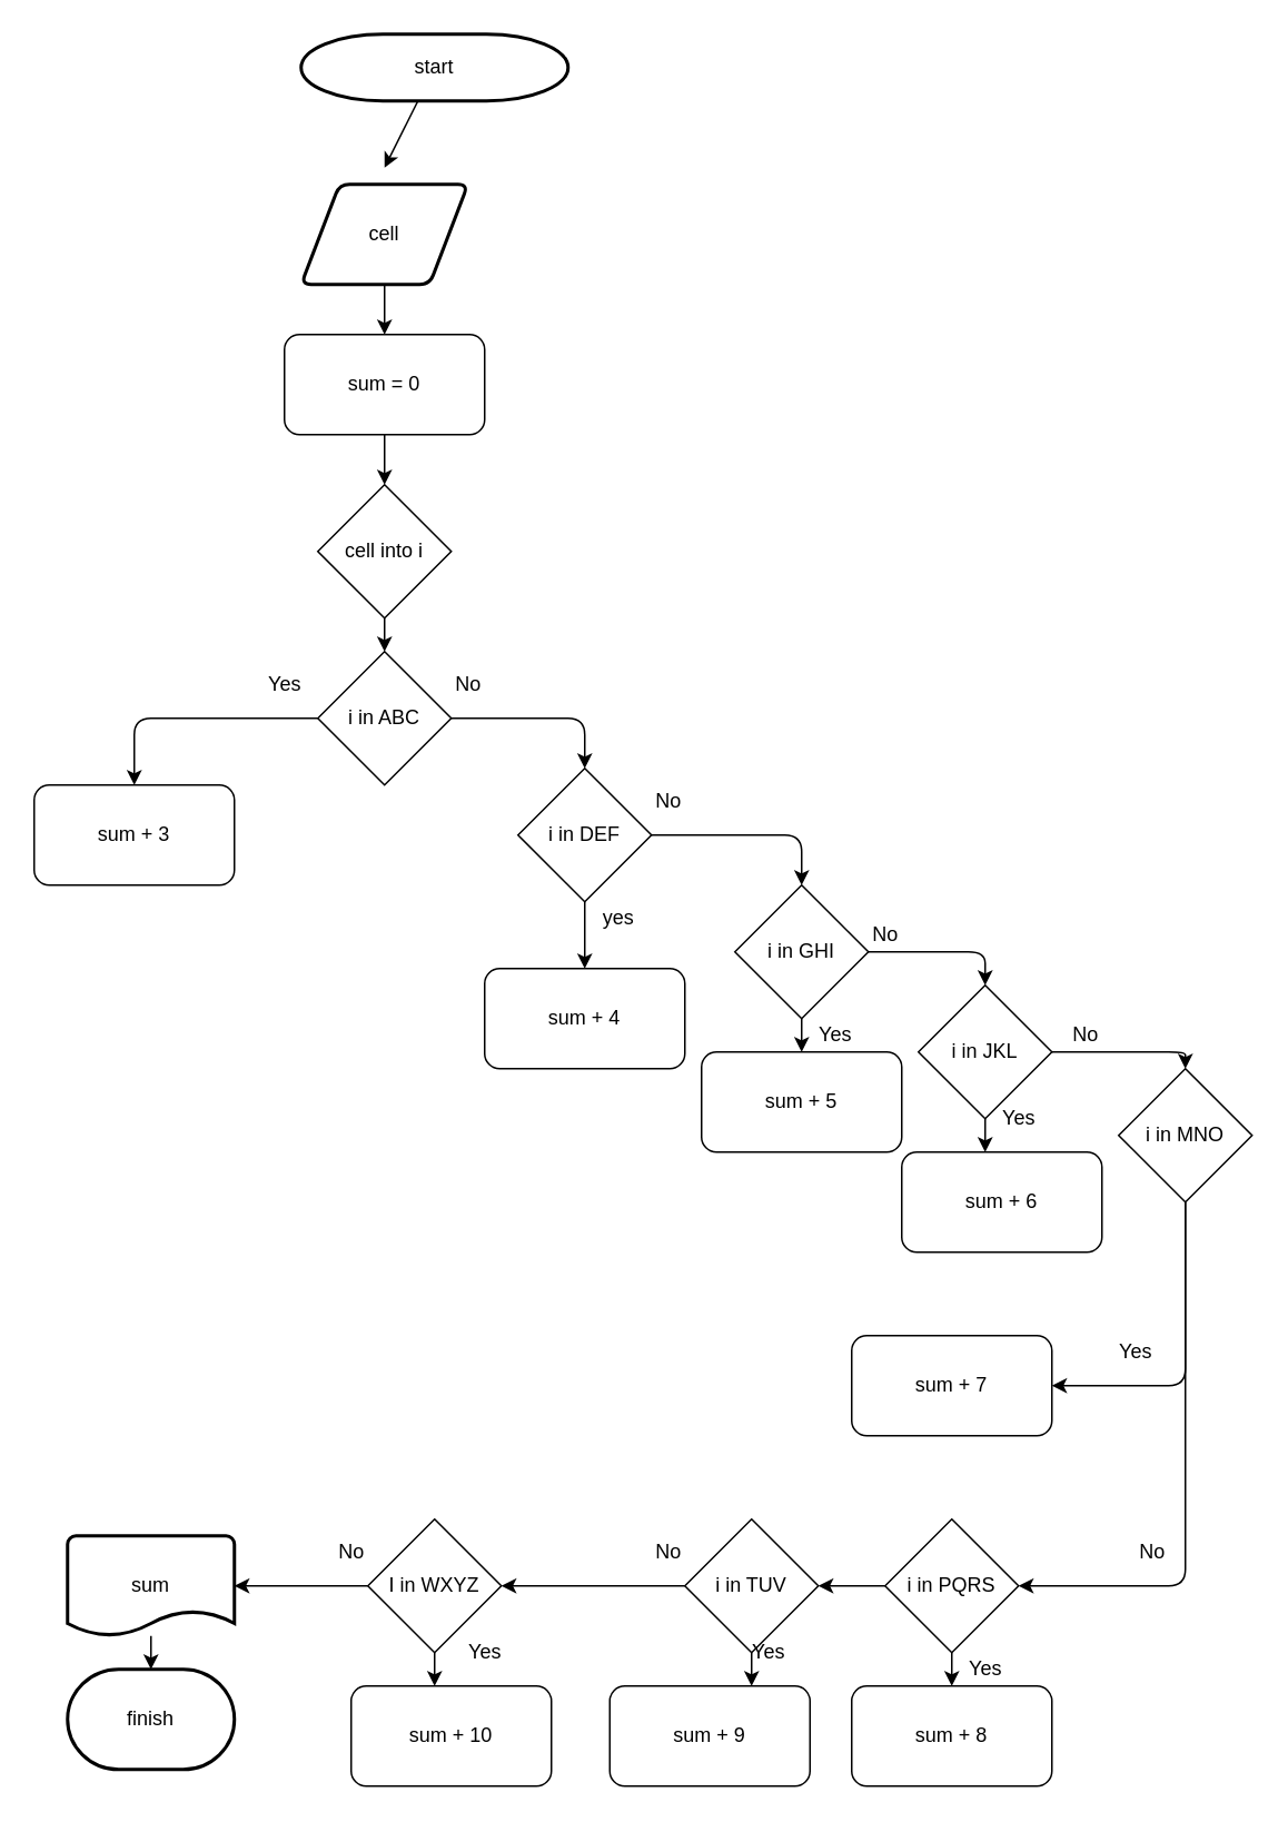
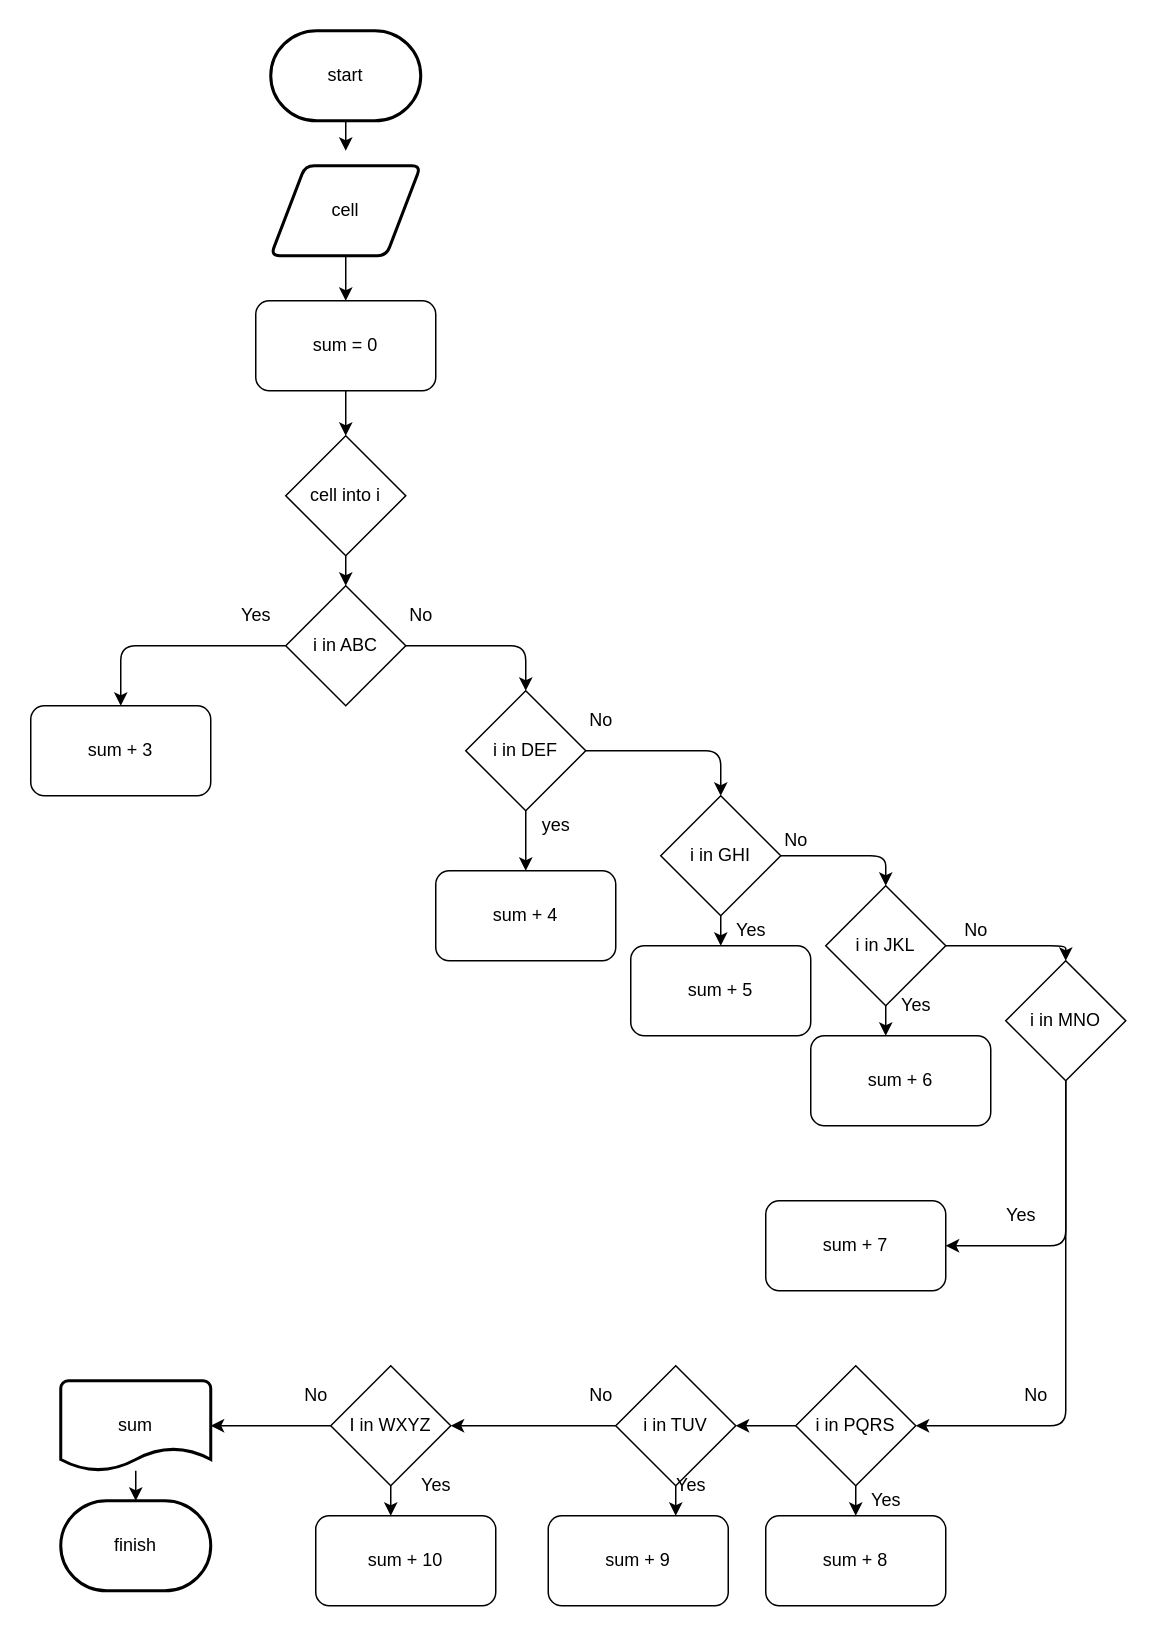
  <mxCell id="0" />
  <mxCell id="1" parent="0" />
  <mxCell id="2" style="edgeStyle=none;html=1;" parent="1" source="3" edge="1"><mxGeometry relative="1" as="geometry"><mxPoint x="230" y="100" as="targetPoint" /></mxGeometry></mxCell>
- <mxCell id="3" value="start" style="strokeWidth=2;html=1;shape=mxgraph.flowchart.terminator;whiteSpace=wrap;" parent="1" vertex="1"><mxGeometry x="180" y="20" width="160" height="40" as="geometry" /></mxCell>
+ <mxCell id="3" value="start" style="strokeWidth=2;html=1;shape=mxgraph.flowchart.terminator;whiteSpace=wrap;" parent="1" vertex="1"><mxGeometry x="180" y="20" width="100" height="60" as="geometry" /></mxCell>
  <mxCell id="4" style="edgeStyle=none;html=1;" parent="1" source="5" edge="1"><mxGeometry relative="1" as="geometry"><mxPoint x="230" y="200" as="targetPoint" /></mxGeometry></mxCell>
  <mxCell id="5" value="cell" style="shape=parallelogram;html=1;strokeWidth=2;perimeter=parallelogramPerimeter;whiteSpace=wrap;rounded=1;arcSize=12;size=0.23;" parent="1" vertex="1"><mxGeometry x="180" y="110" width="100" height="60" as="geometry" /></mxCell>
  <mxCell id="6" style="edgeStyle=none;html=1;" parent="1" source="7" edge="1"><mxGeometry relative="1" as="geometry"><mxPoint x="230" y="290" as="targetPoint" /></mxGeometry></mxCell>
  <mxCell id="7" value="sum = 0" style="rounded=1;whiteSpace=wrap;html=1;" parent="1" vertex="1"><mxGeometry x="170" y="200" width="120" height="60" as="geometry" /></mxCell>
  <mxCell id="8" style="edgeStyle=none;html=1;" parent="1" source="9" edge="1"><mxGeometry relative="1" as="geometry"><mxPoint x="230" y="390" as="targetPoint" /></mxGeometry></mxCell>
  <mxCell id="9" value="cell into i" style="rhombus;whiteSpace=wrap;html=1;" parent="1" vertex="1"><mxGeometry x="190" y="290" width="80" height="80" as="geometry" /></mxCell>
  <mxCell id="10" style="edgeStyle=none;html=1;" parent="1" source="12" edge="1"><mxGeometry relative="1" as="geometry"><mxPoint x="80" y="470" as="targetPoint" /><Array as="points"><mxPoint x="80" y="430" /></Array></mxGeometry></mxCell>
  <mxCell id="11" style="edgeStyle=none;html=1;" parent="1" source="12" edge="1"><mxGeometry relative="1" as="geometry"><mxPoint x="350" y="460" as="targetPoint" /><Array as="points"><mxPoint x="350" y="430" /></Array></mxGeometry></mxCell>
  <mxCell id="12" value="i in ABC" style="rhombus;whiteSpace=wrap;html=1;" parent="1" vertex="1"><mxGeometry x="190" y="390" width="80" height="80" as="geometry" /></mxCell>
  <mxCell id="13" value="No" style="text;html=1;align=center;verticalAlign=middle;resizable=0;points=[];autosize=1;strokeColor=none;fillColor=none;" parent="1" vertex="1"><mxGeometry x="265" y="400" width="30" height="20" as="geometry" /></mxCell>
  <mxCell id="14" value="Yes" style="text;html=1;align=center;verticalAlign=middle;resizable=0;points=[];autosize=1;strokeColor=none;fillColor=none;" parent="1" vertex="1"><mxGeometry x="155" y="400" width="30" height="20" as="geometry" /></mxCell>
  <mxCell id="15" value="sum + 3" style="rounded=1;whiteSpace=wrap;html=1;" parent="1" vertex="1"><mxGeometry x="20" y="470" width="120" height="60" as="geometry" /></mxCell>
  <mxCell id="16" style="edgeStyle=none;html=1;" parent="1" source="18" edge="1"><mxGeometry relative="1" as="geometry"><mxPoint x="480" y="530" as="targetPoint" /><Array as="points"><mxPoint x="480" y="500" /></Array></mxGeometry></mxCell>
  <mxCell id="17" style="edgeStyle=none;html=1;" parent="1" source="18" edge="1"><mxGeometry relative="1" as="geometry"><mxPoint x="350" y="580" as="targetPoint" /></mxGeometry></mxCell>
  <mxCell id="18" value="i in DEF" style="rhombus;whiteSpace=wrap;html=1;" parent="1" vertex="1"><mxGeometry x="310" y="460" width="80" height="80" as="geometry" /></mxCell>
  <mxCell id="19" value="yes&lt;br&gt;" style="text;html=1;align=center;verticalAlign=middle;resizable=0;points=[];autosize=1;strokeColor=none;fillColor=none;" parent="1" vertex="1"><mxGeometry x="355" y="540" width="30" height="20" as="geometry" /></mxCell>
  <mxCell id="20" value="sum + 4" style="rounded=1;whiteSpace=wrap;html=1;" parent="1" vertex="1"><mxGeometry x="290" y="580" width="120" height="60" as="geometry" /></mxCell>
  <mxCell id="21" style="edgeStyle=none;html=1;" parent="1" source="23" edge="1"><mxGeometry relative="1" as="geometry"><mxPoint x="590" y="590" as="targetPoint" /><Array as="points"><mxPoint x="590" y="570" /></Array></mxGeometry></mxCell>
  <mxCell id="22" style="edgeStyle=none;html=1;" parent="1" source="23" edge="1"><mxGeometry relative="1" as="geometry"><mxPoint x="480" y="630" as="targetPoint" /></mxGeometry></mxCell>
  <mxCell id="23" value="i in GHI" style="rhombus;whiteSpace=wrap;html=1;" parent="1" vertex="1"><mxGeometry x="440" y="530" width="80" height="80" as="geometry" /></mxCell>
  <mxCell id="24" value="No" style="text;html=1;align=center;verticalAlign=middle;resizable=0;points=[];autosize=1;strokeColor=none;fillColor=none;" parent="1" vertex="1"><mxGeometry x="385" y="470" width="30" height="20" as="geometry" /></mxCell>
  <mxCell id="25" value="Yes" style="text;html=1;align=center;verticalAlign=middle;resizable=0;points=[];autosize=1;strokeColor=none;fillColor=none;" parent="1" vertex="1"><mxGeometry x="485" y="610" width="30" height="20" as="geometry" /></mxCell>
  <mxCell id="26" value="No" style="text;html=1;align=center;verticalAlign=middle;resizable=0;points=[];autosize=1;strokeColor=none;fillColor=none;" parent="1" vertex="1"><mxGeometry x="515" y="550" width="30" height="20" as="geometry" /></mxCell>
  <mxCell id="27" value="sum + 5" style="rounded=1;whiteSpace=wrap;html=1;" parent="1" vertex="1"><mxGeometry x="420" y="630" width="120" height="60" as="geometry" /></mxCell>
  <mxCell id="28" style="edgeStyle=none;html=1;entryX=0.5;entryY=0;entryDx=0;entryDy=0;" parent="1" source="30" target="34" edge="1"><mxGeometry relative="1" as="geometry"><mxPoint x="680" y="650" as="targetPoint" /><Array as="points"><mxPoint x="680" y="630" /><mxPoint x="710" y="630" /></Array></mxGeometry></mxCell>
  <mxCell id="29" style="edgeStyle=none;html=1;" parent="1" source="30" edge="1"><mxGeometry relative="1" as="geometry"><mxPoint x="590" y="690" as="targetPoint" /></mxGeometry></mxCell>
  <mxCell id="30" value="i in JKL" style="rhombus;whiteSpace=wrap;html=1;" parent="1" vertex="1"><mxGeometry x="550" y="590" width="80" height="80" as="geometry" /></mxCell>
  <mxCell id="31" value="sum + 6" style="rounded=1;whiteSpace=wrap;html=1;" parent="1" vertex="1"><mxGeometry x="540" y="690" width="120" height="60" as="geometry" /></mxCell>
  <mxCell id="32" style="edgeStyle=none;html=1;" parent="1" source="34" edge="1"><mxGeometry relative="1" as="geometry"><mxPoint x="630" y="830" as="targetPoint" /><Array as="points"><mxPoint x="710" y="830" /></Array></mxGeometry></mxCell>
  <mxCell id="33" style="edgeStyle=none;html=1;" parent="1" source="34" edge="1"><mxGeometry relative="1" as="geometry"><mxPoint x="610" y="950" as="targetPoint" /><Array as="points"><mxPoint x="710" y="950" /></Array></mxGeometry></mxCell>
  <mxCell id="34" value="i in MNO" style="rhombus;whiteSpace=wrap;html=1;" parent="1" vertex="1"><mxGeometry x="670" y="640" width="80" height="80" as="geometry" /></mxCell>
  <mxCell id="35" value="No" style="text;html=1;align=center;verticalAlign=middle;resizable=0;points=[];autosize=1;strokeColor=none;fillColor=none;" parent="1" vertex="1"><mxGeometry x="635" y="610" width="30" height="20" as="geometry" /></mxCell>
  <mxCell id="36" value="Yes" style="text;html=1;align=center;verticalAlign=middle;resizable=0;points=[];autosize=1;strokeColor=none;fillColor=none;" parent="1" vertex="1"><mxGeometry x="595" y="660" width="30" height="20" as="geometry" /></mxCell>
  <mxCell id="37" value="Yes" style="text;html=1;align=center;verticalAlign=middle;resizable=0;points=[];autosize=1;strokeColor=none;fillColor=none;" parent="1" vertex="1"><mxGeometry x="665" y="800" width="30" height="20" as="geometry" /></mxCell>
  <mxCell id="38" value="No" style="text;html=1;align=center;verticalAlign=middle;resizable=0;points=[];autosize=1;strokeColor=none;fillColor=none;" parent="1" vertex="1"><mxGeometry x="675" y="920" width="30" height="20" as="geometry" /></mxCell>
  <mxCell id="39" value="sum + 7" style="rounded=1;whiteSpace=wrap;html=1;" parent="1" vertex="1"><mxGeometry x="510" y="800" width="120" height="60" as="geometry" /></mxCell>
  <mxCell id="40" style="edgeStyle=none;html=1;" parent="1" source="42" edge="1"><mxGeometry relative="1" as="geometry"><mxPoint x="570" y="1010" as="targetPoint" /></mxGeometry></mxCell>
  <mxCell id="41" style="edgeStyle=none;html=1;" parent="1" source="42" edge="1"><mxGeometry relative="1" as="geometry"><mxPoint x="490" y="950" as="targetPoint" /></mxGeometry></mxCell>
  <mxCell id="42" value="i in PQRS" style="rhombus;whiteSpace=wrap;html=1;" parent="1" vertex="1"><mxGeometry x="530" y="910" width="80" height="80" as="geometry" /></mxCell>
  <mxCell id="43" value="Yes" style="text;html=1;align=center;verticalAlign=middle;resizable=0;points=[];autosize=1;strokeColor=none;fillColor=none;" parent="1" vertex="1"><mxGeometry x="575" y="990" width="30" height="20" as="geometry" /></mxCell>
  <mxCell id="44" value="sum + 8" style="rounded=1;whiteSpace=wrap;html=1;" parent="1" vertex="1"><mxGeometry x="510" y="1010" width="120" height="60" as="geometry" /></mxCell>
  <mxCell id="45" style="edgeStyle=none;html=1;" parent="1" source="47" edge="1"><mxGeometry relative="1" as="geometry"><mxPoint x="300" y="950" as="targetPoint" /></mxGeometry></mxCell>
  <mxCell id="46" style="edgeStyle=none;html=1;" parent="1" source="47" edge="1"><mxGeometry relative="1" as="geometry"><mxPoint x="450" y="1010" as="targetPoint" /></mxGeometry></mxCell>
  <mxCell id="47" value="i in TUV" style="rhombus;whiteSpace=wrap;html=1;" parent="1" vertex="1"><mxGeometry x="410" y="910" width="80" height="80" as="geometry" /></mxCell>
  <mxCell id="48" value="sum + 9" style="rounded=1;whiteSpace=wrap;html=1;" parent="1" vertex="1"><mxGeometry x="365" y="1010" width="120" height="60" as="geometry" /></mxCell>
  <mxCell id="49" value="Yes" style="text;html=1;align=center;verticalAlign=middle;resizable=0;points=[];autosize=1;strokeColor=none;fillColor=none;" parent="1" vertex="1"><mxGeometry x="445" y="980" width="30" height="20" as="geometry" /></mxCell>
  <mxCell id="50" value="No" style="text;html=1;align=center;verticalAlign=middle;resizable=0;points=[];autosize=1;strokeColor=none;fillColor=none;" parent="1" vertex="1"><mxGeometry x="385" y="920" width="30" height="20" as="geometry" /></mxCell>
  <mxCell id="51" style="edgeStyle=none;html=1;" parent="1" source="53" edge="1"><mxGeometry relative="1" as="geometry"><mxPoint x="260" y="1010" as="targetPoint" /></mxGeometry></mxCell>
  <mxCell id="52" style="edgeStyle=none;html=1;" parent="1" source="53" edge="1"><mxGeometry relative="1" as="geometry"><mxPoint x="140" y="950" as="targetPoint" /></mxGeometry></mxCell>
  <mxCell id="53" value="I in WXYZ" style="rhombus;whiteSpace=wrap;html=1;" parent="1" vertex="1"><mxGeometry x="220" y="910" width="80" height="80" as="geometry" /></mxCell>
  <mxCell id="54" value="sum + 10" style="rounded=1;whiteSpace=wrap;html=1;" parent="1" vertex="1"><mxGeometry x="210" y="1010" width="120" height="60" as="geometry" /></mxCell>
  <mxCell id="55" value="Yes" style="text;html=1;align=center;verticalAlign=middle;resizable=0;points=[];autosize=1;strokeColor=none;fillColor=none;" parent="1" vertex="1"><mxGeometry x="275" y="980" width="30" height="20" as="geometry" /></mxCell>
  <mxCell id="56" value="No" style="text;html=1;align=center;verticalAlign=middle;resizable=0;points=[];autosize=1;strokeColor=none;fillColor=none;" parent="1" vertex="1"><mxGeometry x="195" y="920" width="30" height="20" as="geometry" /></mxCell>
  <mxCell id="57" style="edgeStyle=none;html=1;" parent="1" source="58" edge="1"><mxGeometry relative="1" as="geometry"><mxPoint x="90" y="1000" as="targetPoint" /></mxGeometry></mxCell>
  <mxCell id="58" value="sum" style="strokeWidth=2;html=1;shape=mxgraph.flowchart.document2;whiteSpace=wrap;size=0.25;" parent="1" vertex="1"><mxGeometry x="40" y="920" width="100" height="60" as="geometry" /></mxCell>
  <mxCell id="59" value="finish" style="strokeWidth=2;html=1;shape=mxgraph.flowchart.terminator;whiteSpace=wrap;" parent="1" vertex="1"><mxGeometry x="40" y="1000" width="100" height="60" as="geometry" /></mxCell>
